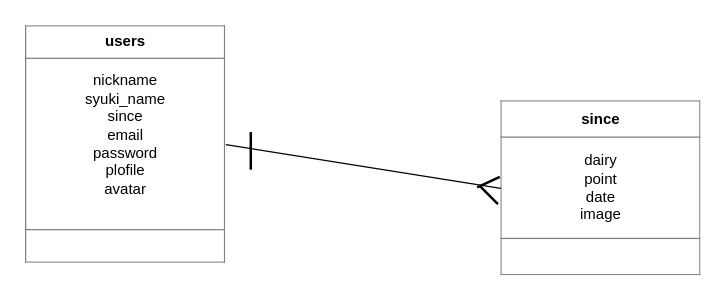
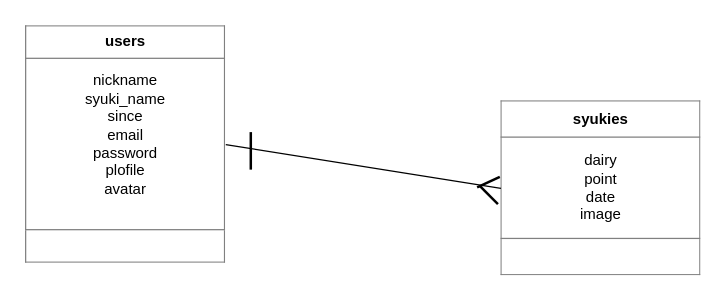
  <mxCell id="0" />
  <mxCell id="1" parent="0" />
  <mxCell id="2" value="&lt;table border=&quot;1&quot; width=&quot;100%&quot; cellpadding=&quot;4&quot; style=&quot;width: 100% ; height: 100% ; border-collapse: collapse&quot;&gt;&lt;tbody&gt;&lt;tr&gt;&lt;th align=&quot;center&quot;&gt;users&lt;/th&gt;&lt;/tr&gt;&lt;tr&gt;&lt;td align=&quot;center&quot;&gt;nickname&lt;br&gt;syuki_name&lt;br&gt;since&lt;br&gt;email&lt;br&gt;password&lt;br&gt;plofile&lt;br&gt;avatar&lt;br&gt;&lt;br&gt;&lt;/td&gt;&lt;/tr&gt;&lt;tr&gt;&lt;td align=&quot;center&quot;&gt;&lt;br&gt;&lt;/td&gt;&lt;/tr&gt;&lt;/tbody&gt;&lt;/table&gt;" style="text;html=1;strokeColor=none;fillColor=none;overflow=fill;" vertex="1" parent="1"><mxGeometry x="20" y="20" width="160" height="190" as="geometry" /></mxCell>
- <mxCell id="3" value="&lt;table border=&quot;1&quot; width=&quot;100%&quot; cellpadding=&quot;4&quot; style=&quot;width: 100% ; height: 100% ; border-collapse: collapse&quot;&gt;&lt;tbody&gt;&lt;tr&gt;&lt;th align=&quot;center&quot;&gt;since&lt;/th&gt;&lt;/tr&gt;&lt;tr&gt;&lt;td align=&quot;center&quot;&gt;dairy&lt;br&gt;point&lt;br&gt;date&lt;br&gt;image&lt;/td&gt;&lt;/tr&gt;&lt;tr&gt;&lt;td align=&quot;center&quot;&gt;&lt;br&gt;&lt;/td&gt;&lt;/tr&gt;&lt;/tbody&gt;&lt;/table&gt;" style="text;html=1;strokeColor=none;fillColor=none;overflow=fill;" vertex="1" parent="1"><mxGeometry x="400" y="80" width="160" height="140" as="geometry" /></mxCell>
+ <mxCell id="3" value="&lt;table border=&quot;1&quot; width=&quot;100%&quot; cellpadding=&quot;4&quot; style=&quot;width: 100% ; height: 100% ; border-collapse: collapse&quot;&gt;&lt;tbody&gt;&lt;tr&gt;&lt;th align=&quot;center&quot;&gt;syukies&lt;/th&gt;&lt;/tr&gt;&lt;tr&gt;&lt;td align=&quot;center&quot;&gt;dairy&lt;br&gt;point&lt;br&gt;date&lt;br&gt;image&lt;/td&gt;&lt;/tr&gt;&lt;tr&gt;&lt;td align=&quot;center&quot;&gt;&lt;br&gt;&lt;/td&gt;&lt;/tr&gt;&lt;/tbody&gt;&lt;/table&gt;" style="text;html=1;strokeColor=none;fillColor=none;overflow=fill;" vertex="1" parent="1"><mxGeometry x="400" y="80" width="160" height="140" as="geometry" /></mxCell>
  <mxCell id="4" value="" style="endArrow=none;html=1;exitX=1;exitY=0.5;exitDx=0;exitDy=0;entryX=0;entryY=0.5;entryDx=0;entryDy=0;startArrow=none;" edge="1" parent="1" source="2" target="3"><mxGeometry width="50" height="50" relative="1" as="geometry"><mxPoint x="205.903" y="155.358" as="sourcePoint" /><mxPoint x="370" y="310" as="targetPoint" /></mxGeometry></mxCell>
  <mxCell id="5" value="" style="line;strokeWidth=2;html=1;rotation=-90;" vertex="1" parent="1"><mxGeometry x="185" y="115" width="30" height="10" as="geometry" /></mxCell>
  <mxCell id="6" value="" style="line;strokeWidth=2;html=1;rotation=-25;" vertex="1" parent="1"><mxGeometry x="380" y="140" width="20" height="10" as="geometry" /></mxCell>
  <mxCell id="7" value="" style="line;strokeWidth=2;html=1;rotation=45;" vertex="1" parent="1"><mxGeometry x="380.5" y="150.5" width="20" height="10" as="geometry" /></mxCell>
